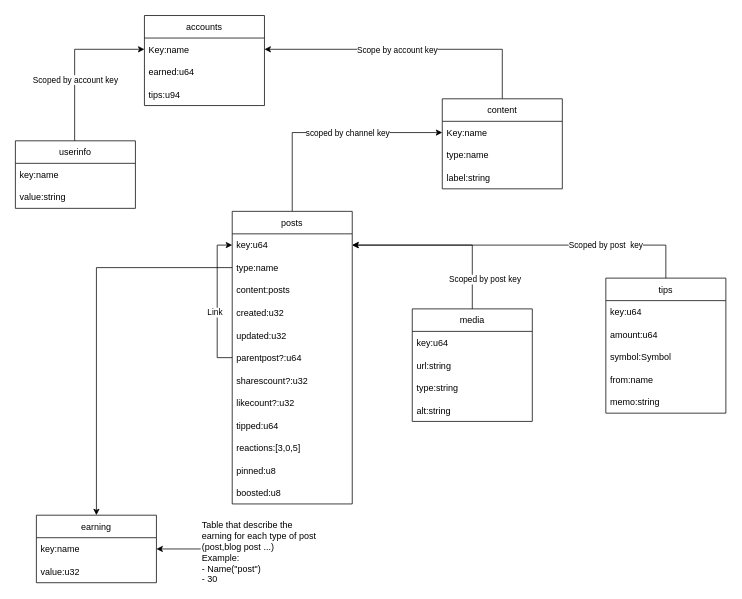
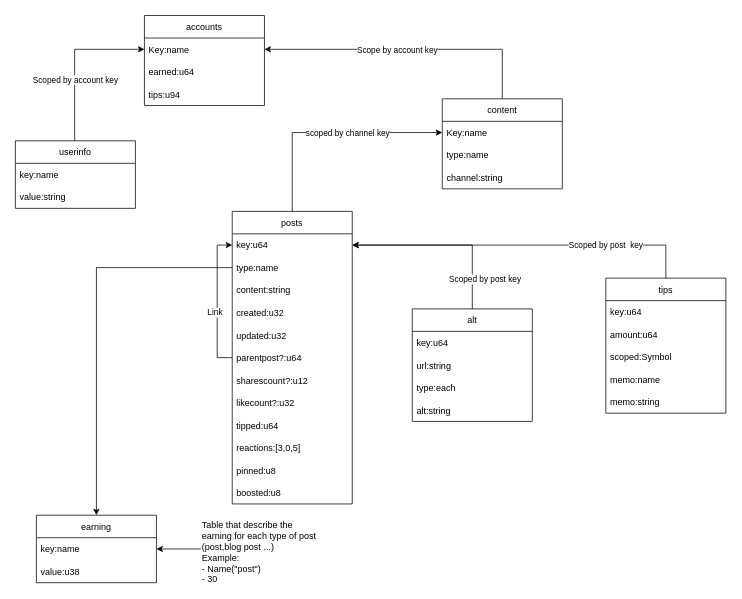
  <mxCell id="0" />
  <mxCell id="1" parent="0" />
  <mxCell id="2" value="accounts" style="swimlane;fontStyle=0;childLayout=stackLayout;horizontal=1;startSize=30;horizontalStack=0;resizeParent=1;resizeParentMax=0;resizeLast=0;collapsible=1;marginBottom=0;" parent="1" vertex="1"><mxGeometry x="192" y="20" width="160" height="120" as="geometry" /></mxCell>
  <mxCell id="3" value="Key:name" style="text;strokeColor=none;fillColor=none;align=left;verticalAlign=middle;spacingLeft=4;spacingRight=4;overflow=hidden;points=[[0,0.5],[1,0.5]];portConstraint=eastwest;rotatable=0;" parent="2" vertex="1"><mxGeometry y="30" width="160" height="30" as="geometry" /></mxCell>
  <mxCell id="4" value="earned:u64" style="text;strokeColor=none;fillColor=none;align=left;verticalAlign=middle;spacingLeft=4;spacingRight=4;overflow=hidden;points=[[0,0.5],[1,0.5]];portConstraint=eastwest;rotatable=0;" parent="2" vertex="1"><mxGeometry y="60" width="160" height="30" as="geometry" /></mxCell>
  <mxCell id="5" value="tips:u94" style="text;strokeColor=none;fillColor=none;align=left;verticalAlign=middle;spacingLeft=4;spacingRight=4;overflow=hidden;points=[[0,0.5],[1,0.5]];portConstraint=eastwest;rotatable=0;" vertex="1" parent="2"><mxGeometry y="90" width="160" height="30" as="geometry" /></mxCell>
  <mxCell id="6" style="edgeStyle=orthogonalEdgeStyle;rounded=0;orthogonalLoop=1;jettySize=auto;html=1;exitX=0.5;exitY=0;exitDx=0;exitDy=0;entryX=1;entryY=0.5;entryDx=0;entryDy=0;" parent="1" source="8" target="3" edge="1"><mxGeometry relative="1" as="geometry" /></mxCell>
  <mxCell id="7" value="Scope by account key" style="edgeLabel;html=1;align=center;verticalAlign=middle;resizable=0;points=[];" parent="6" vertex="1" connectable="0"><mxGeometry x="-0.593" y="-2" relative="1" as="geometry"><mxPoint x="-129" y="2" as="offset" /></mxGeometry></mxCell>
  <mxCell id="8" value="content" style="swimlane;fontStyle=0;childLayout=stackLayout;horizontal=1;startSize=30;horizontalStack=0;resizeParent=1;resizeParentMax=0;resizeLast=0;collapsible=1;marginBottom=0;" parent="1" vertex="1"><mxGeometry x="589" y="131" width="160" height="120" as="geometry" /></mxCell>
  <mxCell id="9" value="Key:name" style="text;strokeColor=none;fillColor=none;align=left;verticalAlign=middle;spacingLeft=4;spacingRight=4;overflow=hidden;points=[[0,0.5],[1,0.5]];portConstraint=eastwest;rotatable=0;" parent="8" vertex="1"><mxGeometry y="30" width="160" height="30" as="geometry" /></mxCell>
  <mxCell id="10" value="type:name" style="text;strokeColor=none;fillColor=none;align=left;verticalAlign=middle;spacingLeft=4;spacingRight=4;overflow=hidden;points=[[0,0.5],[1,0.5]];portConstraint=eastwest;rotatable=0;" parent="8" vertex="1"><mxGeometry y="60" width="160" height="30" as="geometry" /></mxCell>
- <mxCell id="11" value="label:string" style="text;strokeColor=none;fillColor=none;align=left;verticalAlign=middle;spacingLeft=4;spacingRight=4;overflow=hidden;points=[[0,0.5],[1,0.5]];portConstraint=eastwest;rotatable=0;" parent="8" vertex="1"><mxGeometry y="90" width="160" height="30" as="geometry" /></mxCell>
+ <mxCell id="11" value="channel:string" style="text;strokeColor=none;fillColor=none;align=left;verticalAlign=middle;spacingLeft=4;spacingRight=4;overflow=hidden;points=[[0,0.5],[1,0.5]];portConstraint=eastwest;rotatable=0;" parent="8" vertex="1"><mxGeometry y="90" width="160" height="30" as="geometry" /></mxCell>
  <mxCell id="12" style="edgeStyle=orthogonalEdgeStyle;rounded=0;orthogonalLoop=1;jettySize=auto;html=1;exitX=0.5;exitY=0;exitDx=0;exitDy=0;entryX=0;entryY=0.5;entryDx=0;entryDy=0;" parent="1" source="14" target="3" edge="1"><mxGeometry relative="1" as="geometry"><Array as="points"><mxPoint x="99" y="65" /></Array></mxGeometry></mxCell>
  <mxCell id="13" value="Scoped by account key" style="edgeLabel;html=1;align=center;verticalAlign=middle;resizable=0;points=[];" parent="12" vertex="1" connectable="0"><mxGeometry x="-0.047" y="-1" relative="1" as="geometry"><mxPoint x="-1" y="20" as="offset" /></mxGeometry></mxCell>
  <mxCell id="14" value="userinfo" style="swimlane;fontStyle=0;childLayout=stackLayout;horizontal=1;startSize=30;horizontalStack=0;resizeParent=1;resizeParentMax=0;resizeLast=0;collapsible=1;marginBottom=0;" parent="1" vertex="1"><mxGeometry x="20" y="187" width="160" height="90" as="geometry" /></mxCell>
  <mxCell id="15" value="key:name" style="text;strokeColor=none;fillColor=none;align=left;verticalAlign=middle;spacingLeft=4;spacingRight=4;overflow=hidden;points=[[0,0.5],[1,0.5]];portConstraint=eastwest;rotatable=0;" parent="14" vertex="1"><mxGeometry y="30" width="160" height="30" as="geometry" /></mxCell>
  <mxCell id="16" value="value:string" style="text;strokeColor=none;fillColor=none;align=left;verticalAlign=middle;spacingLeft=4;spacingRight=4;overflow=hidden;points=[[0,0.5],[1,0.5]];portConstraint=eastwest;rotatable=0;" parent="14" vertex="1"><mxGeometry y="60" width="160" height="30" as="geometry" /></mxCell>
  <mxCell id="17" style="edgeStyle=orthogonalEdgeStyle;rounded=0;orthogonalLoop=1;jettySize=auto;html=1;exitX=0.5;exitY=0;exitDx=0;exitDy=0;entryX=0;entryY=0.5;entryDx=0;entryDy=0;" parent="1" source="19" target="9" edge="1"><mxGeometry relative="1" as="geometry" /></mxCell>
  <mxCell id="18" value="scoped by channel key" style="edgeLabel;html=1;align=center;verticalAlign=middle;resizable=0;points=[];" parent="17" vertex="1" connectable="0"><mxGeometry x="0.324" y="-2" relative="1" as="geometry"><mxPoint x="-24" y="-2" as="offset" /></mxGeometry></mxCell>
  <mxCell id="19" value="posts" style="swimlane;fontStyle=0;childLayout=stackLayout;horizontal=1;startSize=30;horizontalStack=0;resizeParent=1;resizeParentMax=0;resizeLast=0;collapsible=1;marginBottom=0;" parent="1" vertex="1"><mxGeometry x="309" y="281" width="160" height="390" as="geometry" /></mxCell>
  <mxCell id="20" value="key:u64" style="text;strokeColor=none;fillColor=none;align=left;verticalAlign=middle;spacingLeft=4;spacingRight=4;overflow=hidden;points=[[0,0.5],[1,0.5]];portConstraint=eastwest;rotatable=0;" parent="19" vertex="1"><mxGeometry y="30" width="160" height="30" as="geometry" /></mxCell>
  <mxCell id="21" value="type:name" style="text;strokeColor=none;fillColor=none;align=left;verticalAlign=middle;spacingLeft=4;spacingRight=4;overflow=hidden;points=[[0,0.5],[1,0.5]];portConstraint=eastwest;rotatable=0;" vertex="1" parent="19"><mxGeometry y="60" width="160" height="30" as="geometry" /></mxCell>
- <mxCell id="22" value="content:posts" style="text;strokeColor=none;fillColor=none;align=left;verticalAlign=middle;spacingLeft=4;spacingRight=4;overflow=hidden;points=[[0,0.5],[1,0.5]];portConstraint=eastwest;rotatable=0;" parent="19" vertex="1"><mxGeometry y="90" width="160" height="30" as="geometry" /></mxCell>
+ <mxCell id="22" value="content:string" style="text;strokeColor=none;fillColor=none;align=left;verticalAlign=middle;spacingLeft=4;spacingRight=4;overflow=hidden;points=[[0,0.5],[1,0.5]];portConstraint=eastwest;rotatable=0;" parent="19" vertex="1"><mxGeometry y="90" width="160" height="30" as="geometry" /></mxCell>
  <mxCell id="23" value="created:u32" style="text;strokeColor=none;fillColor=none;align=left;verticalAlign=middle;spacingLeft=4;spacingRight=4;overflow=hidden;points=[[0,0.5],[1,0.5]];portConstraint=eastwest;rotatable=0;" parent="19" vertex="1"><mxGeometry y="120" width="160" height="30" as="geometry" /></mxCell>
  <mxCell id="24" value="updated:u32" style="text;strokeColor=none;fillColor=none;align=left;verticalAlign=middle;spacingLeft=4;spacingRight=4;overflow=hidden;points=[[0,0.5],[1,0.5]];portConstraint=eastwest;rotatable=0;" parent="19" vertex="1"><mxGeometry y="150" width="160" height="30" as="geometry" /></mxCell>
  <mxCell id="25" style="edgeStyle=orthogonalEdgeStyle;rounded=0;orthogonalLoop=1;jettySize=auto;html=1;exitX=0;exitY=0.5;exitDx=0;exitDy=0;entryX=0;entryY=0.5;entryDx=0;entryDy=0;" parent="19" source="27" target="20" edge="1"><mxGeometry relative="1" as="geometry" /></mxCell>
  <mxCell id="26" value="Link" style="edgeLabel;html=1;align=center;verticalAlign=middle;resizable=0;points=[];" vertex="1" connectable="0" parent="25"><mxGeometry x="-0.15" y="4" relative="1" as="geometry"><mxPoint as="offset" /></mxGeometry></mxCell>
  <mxCell id="27" value="parentpost?:u64" style="text;strokeColor=none;fillColor=none;align=left;verticalAlign=middle;spacingLeft=4;spacingRight=4;overflow=hidden;points=[[0,0.5],[1,0.5]];portConstraint=eastwest;rotatable=0;" parent="19" vertex="1"><mxGeometry y="180" width="160" height="30" as="geometry" /></mxCell>
- <mxCell id="28" value="sharescount?:u32" style="text;strokeColor=none;fillColor=none;align=left;verticalAlign=middle;spacingLeft=4;spacingRight=4;overflow=hidden;points=[[0,0.5],[1,0.5]];portConstraint=eastwest;rotatable=0;" vertex="1" parent="19"><mxGeometry y="210" width="160" height="30" as="geometry" /></mxCell>
+ <mxCell id="28" value="sharescount?:u12" style="text;strokeColor=none;fillColor=none;align=left;verticalAlign=middle;spacingLeft=4;spacingRight=4;overflow=hidden;points=[[0,0.5],[1,0.5]];portConstraint=eastwest;rotatable=0;" vertex="1" parent="19"><mxGeometry y="210" width="160" height="30" as="geometry" /></mxCell>
  <mxCell id="29" value="likecount?:u32" style="text;strokeColor=none;fillColor=none;align=left;verticalAlign=middle;spacingLeft=4;spacingRight=4;overflow=hidden;points=[[0,0.5],[1,0.5]];portConstraint=eastwest;rotatable=0;" vertex="1" parent="19"><mxGeometry y="240" width="160" height="30" as="geometry" /></mxCell>
  <mxCell id="30" value="tipped:u64" style="text;strokeColor=none;fillColor=none;align=left;verticalAlign=middle;spacingLeft=4;spacingRight=4;overflow=hidden;points=[[0,0.5],[1,0.5]];portConstraint=eastwest;rotatable=0;" vertex="1" parent="19"><mxGeometry y="270" width="160" height="30" as="geometry" /></mxCell>
  <mxCell id="31" value="reactions:[3,0,5]" style="text;strokeColor=none;fillColor=none;align=left;verticalAlign=middle;spacingLeft=4;spacingRight=4;overflow=hidden;points=[[0,0.5],[1,0.5]];portConstraint=eastwest;rotatable=0;" vertex="1" parent="19"><mxGeometry y="300" width="160" height="30" as="geometry" /></mxCell>
  <mxCell id="32" value="pinned:u8" style="text;strokeColor=none;fillColor=none;align=left;verticalAlign=middle;spacingLeft=4;spacingRight=4;overflow=hidden;points=[[0,0.5],[1,0.5]];portConstraint=eastwest;rotatable=0;" vertex="1" parent="19"><mxGeometry y="330" width="160" height="30" as="geometry" /></mxCell>
  <mxCell id="33" value="boosted:u8" style="text;strokeColor=none;fillColor=none;align=left;verticalAlign=middle;spacingLeft=4;spacingRight=4;overflow=hidden;points=[[0,0.5],[1,0.5]];portConstraint=eastwest;rotatable=0;" vertex="1" parent="19"><mxGeometry y="360" width="160" height="30" as="geometry" /></mxCell>
  <mxCell id="34" style="edgeStyle=orthogonalEdgeStyle;rounded=0;orthogonalLoop=1;jettySize=auto;html=1;exitX=0.5;exitY=0;exitDx=0;exitDy=0;entryX=1;entryY=0.5;entryDx=0;entryDy=0;" edge="1" parent="1" source="36" target="20"><mxGeometry relative="1" as="geometry" /></mxCell>
  <mxCell id="35" value="Scoped by post key" style="edgeLabel;html=1;align=center;verticalAlign=middle;resizable=0;points=[];" vertex="1" connectable="0" parent="34"><mxGeometry x="0.608" y="4" relative="1" as="geometry"><mxPoint x="128" y="41" as="offset" /></mxGeometry></mxCell>
- <mxCell id="36" value="media" style="swimlane;fontStyle=0;childLayout=stackLayout;horizontal=1;startSize=30;horizontalStack=0;resizeParent=1;resizeParentMax=0;resizeLast=0;collapsible=1;marginBottom=0;" vertex="1" parent="1"><mxGeometry x="549" y="411" width="160" height="150" as="geometry" /></mxCell>
+ <mxCell id="36" value="alt" style="swimlane;fontStyle=0;childLayout=stackLayout;horizontal=1;startSize=30;horizontalStack=0;resizeParent=1;resizeParentMax=0;resizeLast=0;collapsible=1;marginBottom=0;" vertex="1" parent="1"><mxGeometry x="549" y="411" width="160" height="150" as="geometry" /></mxCell>
  <mxCell id="37" value="key:u64" style="text;strokeColor=none;fillColor=none;align=left;verticalAlign=middle;spacingLeft=4;spacingRight=4;overflow=hidden;points=[[0,0.5],[1,0.5]];portConstraint=eastwest;rotatable=0;" vertex="1" parent="36"><mxGeometry y="30" width="160" height="30" as="geometry" /></mxCell>
  <mxCell id="38" value="url:string" style="text;strokeColor=none;fillColor=none;align=left;verticalAlign=middle;spacingLeft=4;spacingRight=4;overflow=hidden;points=[[0,0.5],[1,0.5]];portConstraint=eastwest;rotatable=0;" vertex="1" parent="36"><mxGeometry y="60" width="160" height="30" as="geometry" /></mxCell>
- <mxCell id="39" value="type:string" style="text;strokeColor=none;fillColor=none;align=left;verticalAlign=middle;spacingLeft=4;spacingRight=4;overflow=hidden;points=[[0,0.5],[1,0.5]];portConstraint=eastwest;rotatable=0;" vertex="1" parent="36"><mxGeometry y="90" width="160" height="30" as="geometry" /></mxCell>
+ <mxCell id="39" value="type:each" style="text;strokeColor=none;fillColor=none;align=left;verticalAlign=middle;spacingLeft=4;spacingRight=4;overflow=hidden;points=[[0,0.5],[1,0.5]];portConstraint=eastwest;rotatable=0;" vertex="1" parent="36"><mxGeometry y="90" width="160" height="30" as="geometry" /></mxCell>
  <mxCell id="40" value="alt:string" style="text;strokeColor=none;fillColor=none;align=left;verticalAlign=middle;spacingLeft=4;spacingRight=4;overflow=hidden;points=[[0,0.5],[1,0.5]];portConstraint=eastwest;rotatable=0;" vertex="1" parent="36"><mxGeometry y="120" width="160" height="30" as="geometry" /></mxCell>
  <mxCell id="41" value="earning" style="swimlane;fontStyle=0;childLayout=stackLayout;horizontal=1;startSize=30;horizontalStack=0;resizeParent=1;resizeParentMax=0;resizeLast=0;collapsible=1;marginBottom=0;" vertex="1" parent="1"><mxGeometry x="48" y="686" width="160" height="90" as="geometry" /></mxCell>
  <mxCell id="42" value="key:name" style="text;strokeColor=none;fillColor=none;align=left;verticalAlign=middle;spacingLeft=4;spacingRight=4;overflow=hidden;points=[[0,0.5],[1,0.5]];portConstraint=eastwest;rotatable=0;" vertex="1" parent="41"><mxGeometry y="30" width="160" height="30" as="geometry" /></mxCell>
- <mxCell id="43" value="value:u32" style="text;strokeColor=none;fillColor=none;align=left;verticalAlign=middle;spacingLeft=4;spacingRight=4;overflow=hidden;points=[[0,0.5],[1,0.5]];portConstraint=eastwest;rotatable=0;" vertex="1" parent="41"><mxGeometry y="60" width="160" height="30" as="geometry" /></mxCell>
+ <mxCell id="43" value="value:u38" style="text;strokeColor=none;fillColor=none;align=left;verticalAlign=middle;spacingLeft=4;spacingRight=4;overflow=hidden;points=[[0,0.5],[1,0.5]];portConstraint=eastwest;rotatable=0;" vertex="1" parent="41"><mxGeometry y="60" width="160" height="30" as="geometry" /></mxCell>
  <mxCell id="44" style="edgeStyle=orthogonalEdgeStyle;rounded=0;orthogonalLoop=1;jettySize=auto;html=1;exitX=0;exitY=0.5;exitDx=0;exitDy=0;entryX=1;entryY=0.5;entryDx=0;entryDy=0;" edge="1" parent="1" source="45" target="42"><mxGeometry relative="1" as="geometry" /></mxCell>
  <mxCell id="45" value="Table that describe the earning for each type of post (post,blog post ...)&lt;br&gt;Example:&lt;br&gt;- Name(&quot;post&quot;)&amp;nbsp;&lt;br&gt;- 30" style="text;html=1;strokeColor=none;fillColor=none;align=left;verticalAlign=top;whiteSpace=wrap;rounded=0;" vertex="1" parent="1"><mxGeometry x="267" y="686" width="160" height="90" as="geometry" /></mxCell>
  <mxCell id="46" style="edgeStyle=orthogonalEdgeStyle;rounded=0;orthogonalLoop=1;jettySize=auto;html=1;exitX=0;exitY=0.5;exitDx=0;exitDy=0;entryX=0.5;entryY=0;entryDx=0;entryDy=0;" edge="1" parent="1" source="21" target="41"><mxGeometry relative="1" as="geometry" /></mxCell>
  <mxCell id="47" style="edgeStyle=orthogonalEdgeStyle;rounded=0;orthogonalLoop=1;jettySize=auto;html=1;exitX=0.5;exitY=0;exitDx=0;exitDy=0;entryX=1;entryY=0.5;entryDx=0;entryDy=0;" edge="1" parent="1" source="49" target="20"><mxGeometry relative="1" as="geometry" /></mxCell>
  <mxCell id="48" value="Scoped by post&amp;nbsp; key" style="edgeLabel;html=1;align=center;verticalAlign=middle;resizable=0;points=[];" vertex="1" connectable="0" parent="47"><mxGeometry x="-0.459" y="-1" relative="1" as="geometry"><mxPoint as="offset" /></mxGeometry></mxCell>
  <mxCell id="49" value="tips" style="swimlane;fontStyle=0;childLayout=stackLayout;horizontal=1;startSize=30;horizontalStack=0;resizeParent=1;resizeParentMax=0;resizeLast=0;collapsible=1;marginBottom=0;" vertex="1" parent="1"><mxGeometry x="807" y="370" width="160" height="180" as="geometry" /></mxCell>
  <mxCell id="50" value="key:u64" style="text;strokeColor=none;fillColor=none;align=left;verticalAlign=middle;spacingLeft=4;spacingRight=4;overflow=hidden;points=[[0,0.5],[1,0.5]];portConstraint=eastwest;rotatable=0;" vertex="1" parent="49"><mxGeometry y="30" width="160" height="30" as="geometry" /></mxCell>
  <mxCell id="51" value="amount:u64" style="text;strokeColor=none;fillColor=none;align=left;verticalAlign=middle;spacingLeft=4;spacingRight=4;overflow=hidden;points=[[0,0.5],[1,0.5]];portConstraint=eastwest;rotatable=0;" vertex="1" parent="49"><mxGeometry y="60" width="160" height="30" as="geometry" /></mxCell>
- <mxCell id="52" value="symbol:Symbol" style="text;strokeColor=none;fillColor=none;align=left;verticalAlign=middle;spacingLeft=4;spacingRight=4;overflow=hidden;points=[[0,0.5],[1,0.5]];portConstraint=eastwest;rotatable=0;" vertex="1" parent="49"><mxGeometry y="90" width="160" height="30" as="geometry" /></mxCell>
- <mxCell id="53" value="from:name" style="text;strokeColor=none;fillColor=none;align=left;verticalAlign=middle;spacingLeft=4;spacingRight=4;overflow=hidden;points=[[0,0.5],[1,0.5]];portConstraint=eastwest;rotatable=0;" vertex="1" parent="49"><mxGeometry y="120" width="160" height="30" as="geometry" /></mxCell>
+ <mxCell id="52" value="scoped:Symbol" style="text;strokeColor=none;fillColor=none;align=left;verticalAlign=middle;spacingLeft=4;spacingRight=4;overflow=hidden;points=[[0,0.5],[1,0.5]];portConstraint=eastwest;rotatable=0;" vertex="1" parent="49"><mxGeometry y="90" width="160" height="30" as="geometry" /></mxCell>
+ <mxCell id="53" value="memo:name" style="text;strokeColor=none;fillColor=none;align=left;verticalAlign=middle;spacingLeft=4;spacingRight=4;overflow=hidden;points=[[0,0.5],[1,0.5]];portConstraint=eastwest;rotatable=0;" vertex="1" parent="49"><mxGeometry y="120" width="160" height="30" as="geometry" /></mxCell>
  <mxCell id="54" value="memo:string" style="text;strokeColor=none;fillColor=none;align=left;verticalAlign=middle;spacingLeft=4;spacingRight=4;overflow=hidden;points=[[0,0.5],[1,0.5]];portConstraint=eastwest;rotatable=0;" vertex="1" parent="49"><mxGeometry y="150" width="160" height="30" as="geometry" /></mxCell>
